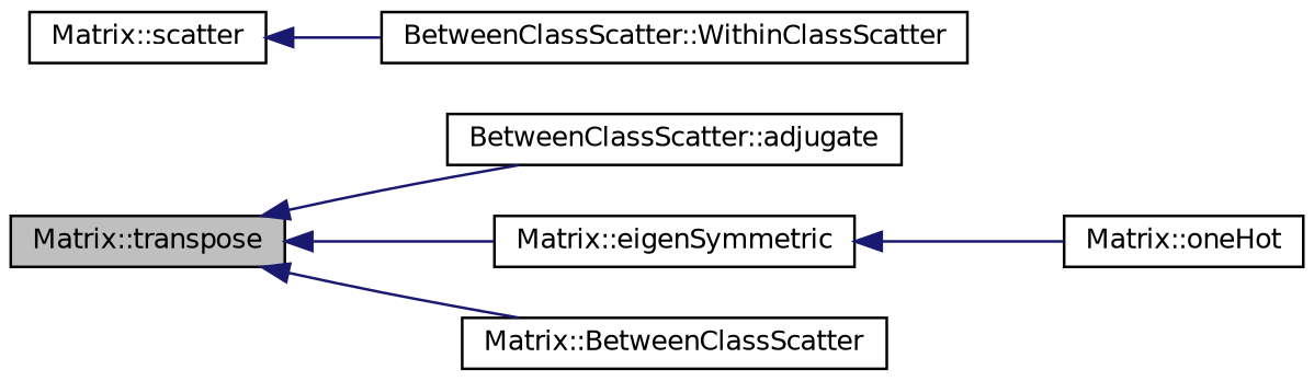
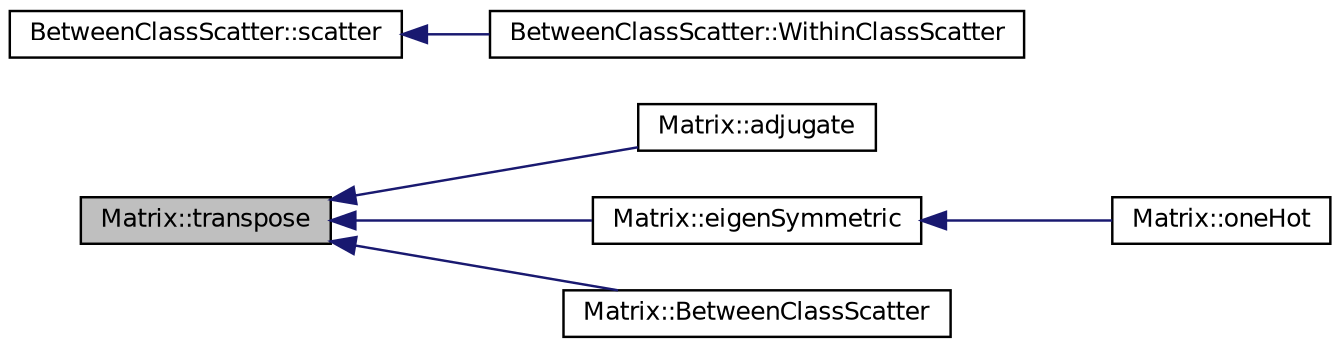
  digraph {
    rankdir=LR
    node [color=black fontname=Helvetica fontsize=10 shape=record]
    edge [color=midnightblue dir=back fontname=Helvetica fontsize=10 labelfontname=Helvetica labelfontsize=10 style=solid]
    n1 [fillcolor=grey75 fontcolor=black height=0.2 label="Matrix::transpose" style=filled width=0.4]
-   n2 [height=0.2 label="BetweenClassScatter::adjugate" width=0.4]
+   n2 [height=0.2 label="Matrix::adjugate" width=0.4]
    n3 [height=0.2 label="Matrix::eigenSymmetric" width=0.4]
    n4 [height=0.2 label="Matrix::BetweenClassScatter" width=0.4]
-   n5 [height=0.2 label="Matrix::scatter" width=0.4]
+   n5 [height=0.2 label="BetweenClassScatter::scatter" width=0.4]
    n6 [height=0.2 label="BetweenClassScatter::WithinClassScatter" width=0.4]
    n7 [height=0.2 label="Matrix::oneHot" width=0.4]
    n1 -> n2
    n1 -> n3
    n1 -> n4
    n3 -> n7
    n5 -> n6
  }
